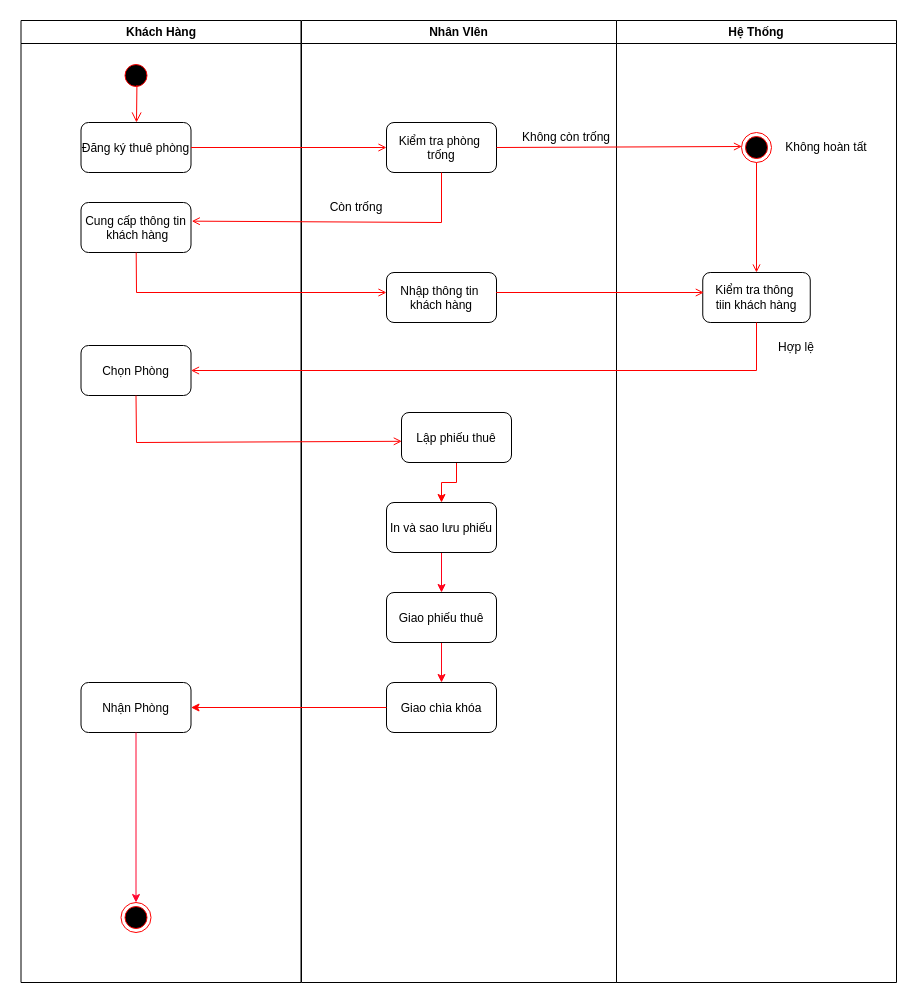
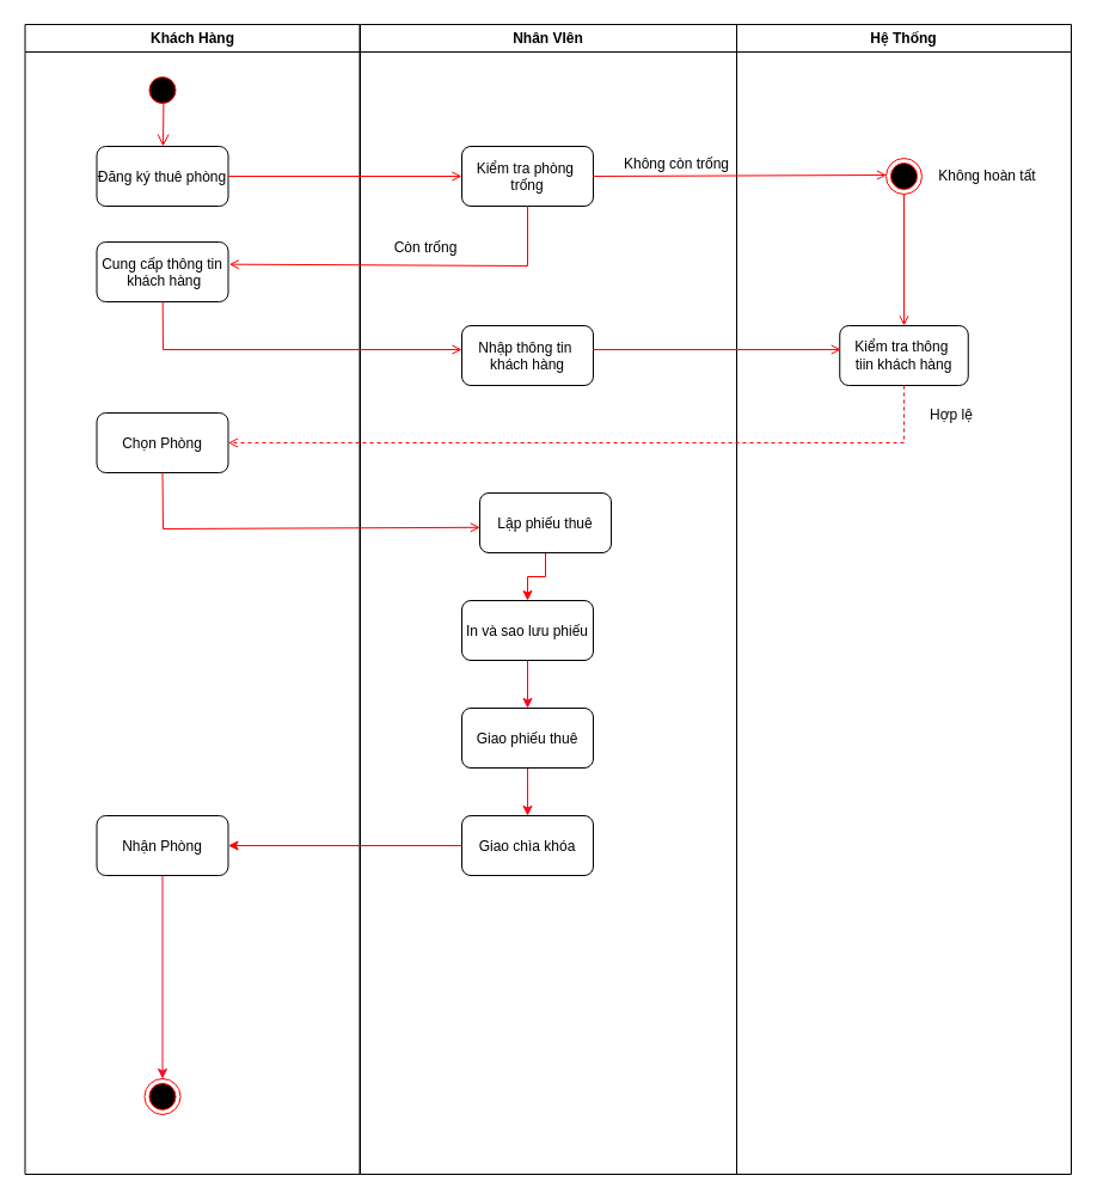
  <mxCell id="0" />
  <mxCell id="1" parent="0" />
  <mxCell id="2" value="Khách Hàng" style="swimlane;whiteSpace=wrap" parent="1" vertex="1"><mxGeometry x="20.5" y="20" width="280" height="962" as="geometry" /></mxCell>
  <mxCell id="3" value="" style="ellipse;shape=startState;fillColor=#000000;strokeColor=#ff0000;" parent="2" vertex="1"><mxGeometry x="100" y="40" width="30" height="30" as="geometry" /></mxCell>
  <mxCell id="4" value="" style="edgeStyle=elbowEdgeStyle;elbow=horizontal;verticalAlign=bottom;endArrow=open;endSize=8;strokeColor=#FF0000;endFill=1;rounded=0;exitX=0.531;exitY=0.819;exitDx=0;exitDy=0;exitPerimeter=0;" parent="2" source="3" target="5" edge="1"><mxGeometry x="100" y="40" as="geometry"><mxPoint x="115" y="110" as="targetPoint" /></mxGeometry></mxCell>
  <mxCell id="5" value="Đăng ký thuê phòng" style="rounded=1;fontFamily=Helvetica;" parent="2" vertex="1"><mxGeometry x="60" y="102" width="110" height="50" as="geometry" /></mxCell>
  <mxCell id="6" value="Cung cấp thông tin&#10; khách hàng" style="glass=0;rounded=1;" parent="2" vertex="1"><mxGeometry x="60" y="182" width="110" height="50" as="geometry" /></mxCell>
  <mxCell id="7" value="Chọn Phòng" style="rounded=1;" parent="2" vertex="1"><mxGeometry x="60" y="325" width="110" height="50" as="geometry" /></mxCell>
  <mxCell id="8" value="" style="ellipse;shape=endState;fillColor=#000000;strokeColor=#ff0000" vertex="1" parent="2"><mxGeometry x="100" y="882" width="30" height="30" as="geometry" /></mxCell>
  <mxCell id="9" value="Nhận Phòng" style="rounded=1;" vertex="1" parent="2"><mxGeometry x="60" y="662" width="110" height="50" as="geometry" /></mxCell>
  <mxCell id="10" value="" style="endArrow=classic;html=1;rounded=0;entryX=0.5;entryY=0;entryDx=0;entryDy=0;exitX=0.5;exitY=1;exitDx=0;exitDy=0;strokeColor=#FF052F;" edge="1" parent="2" source="9" target="8"><mxGeometry width="50" height="50" relative="1" as="geometry"><mxPoint x="185.5" y="492" as="sourcePoint" /><mxPoint x="235.5" y="442" as="targetPoint" /></mxGeometry></mxCell>
  <mxCell id="11" value="Nhân VIên" style="swimlane;whiteSpace=wrap" parent="1" vertex="1"><mxGeometry x="301" y="20" width="315" height="962" as="geometry" /></mxCell>
  <mxCell id="12" value="Kiểm tra phòng &#10;trống" style="rounded=1;" parent="11" vertex="1"><mxGeometry x="85" y="102" width="110" height="50" as="geometry" /></mxCell>
  <mxCell id="13" value="Nhập thông tin &#10;khách hàng" style="rounded=1;" parent="11" vertex="1"><mxGeometry x="85" y="252" width="110" height="50" as="geometry" /></mxCell>
  <mxCell id="14" value="" style="edgeStyle=orthogonalEdgeStyle;rounded=0;orthogonalLoop=1;jettySize=auto;html=1;labelBackgroundColor=#FF031C;fontColor=#ff0000;strokeColor=#ff0000;" edge="1" parent="11" source="15" target="17"><mxGeometry relative="1" as="geometry" /></mxCell>
  <mxCell id="15" value="Lập phiếu thuê" style="rounded=1;" parent="11" vertex="1"><mxGeometry x="100" y="392" width="110" height="50" as="geometry" /></mxCell>
  <mxCell id="16" value="" style="edgeStyle=orthogonalEdgeStyle;rounded=0;orthogonalLoop=1;jettySize=auto;html=1;strokeColor=#FF0019;" edge="1" parent="11" source="17" target="21"><mxGeometry relative="1" as="geometry" /></mxCell>
  <mxCell id="17" value="In và sao lưu phiếu" style="rounded=1;" parent="11" vertex="1"><mxGeometry x="85" y="482" width="110" height="50" as="geometry" /></mxCell>
  <mxCell id="18" value="Không còn trống" style="text;html=1;align=center;verticalAlign=middle;whiteSpace=wrap;rounded=0;" vertex="1" parent="11"><mxGeometry x="215" y="102" width="100" height="30" as="geometry" /></mxCell>
  <mxCell id="19" value="Còn trống" style="text;html=1;align=center;verticalAlign=middle;whiteSpace=wrap;rounded=0;" vertex="1" parent="11"><mxGeometry x="5" y="172" width="100" height="30" as="geometry" /></mxCell>
  <mxCell id="20" value="" style="edgeStyle=orthogonalEdgeStyle;rounded=0;orthogonalLoop=1;jettySize=auto;html=1;strokeColor=#FF0516;" edge="1" parent="11" source="21" target="22"><mxGeometry relative="1" as="geometry" /></mxCell>
  <mxCell id="21" value="Giao phiếu thuê" style="rounded=1;" vertex="1" parent="11"><mxGeometry x="85" y="572" width="110" height="50" as="geometry" /></mxCell>
  <mxCell id="22" value="Giao chìa khóa" style="rounded=1;" vertex="1" parent="11"><mxGeometry x="85" y="662" width="110" height="50" as="geometry" /></mxCell>
  <mxCell id="23" value="Hệ Thống" style="swimlane;whiteSpace=wrap;fontColor=#000000;" parent="1" vertex="1"><mxGeometry x="616" y="20" width="280" height="962" as="geometry" /></mxCell>
  <mxCell id="24" value="" style="ellipse;shape=endState;fillColor=#000000;strokeColor=#ff0000" vertex="1" parent="23"><mxGeometry x="125" y="112" width="30" height="30" as="geometry" /></mxCell>
  <mxCell id="25" value="Kiểm tra thông&amp;nbsp;&lt;div&gt;tiin khách hàng&lt;/div&gt;" style="rounded=1;whiteSpace=wrap;html=1;" vertex="1" parent="23"><mxGeometry x="86.25" y="252" width="107.5" height="50" as="geometry" /></mxCell>
  <mxCell id="26" value="" style="endArrow=open;strokeColor=#FF0000;endFill=1;rounded=0;exitX=1;exitY=0.5;exitDx=0;exitDy=0;" edge="1" parent="23" source="12"><mxGeometry relative="1" as="geometry"><mxPoint x="-94.5" y="126" as="sourcePoint" /><mxPoint x="125.5" y="126" as="targetPoint" /></mxGeometry></mxCell>
  <mxCell id="27" value="Không hoàn tất" style="text;html=1;align=center;verticalAlign=middle;whiteSpace=wrap;rounded=0;" vertex="1" parent="23"><mxGeometry x="160" y="112" width="100" height="30" as="geometry" /></mxCell>
  <mxCell id="28" value="" style="endArrow=open;strokeColor=#FF0000;endFill=1;rounded=0;exitX=0.5;exitY=1;exitDx=0;exitDy=0;entryX=0.5;entryY=0;entryDx=0;entryDy=0;" edge="1" parent="23" source="24" target="25"><mxGeometry relative="1" as="geometry"><mxPoint x="20" y="182" as="sourcePoint" /><mxPoint x="-27" y="312" as="targetPoint" /></mxGeometry></mxCell>
  <mxCell id="29" value="Hợp lệ" style="text;html=1;align=center;verticalAlign=middle;whiteSpace=wrap;rounded=0;" vertex="1" parent="23"><mxGeometry x="150" y="312" width="60" height="30" as="geometry" /></mxCell>
  <mxCell id="30" value="" style="endArrow=open;strokeColor=#FF0000;endFill=1;rounded=0;exitX=0.5;exitY=1;exitDx=0;exitDy=0;entryX=0.003;entryY=0.576;entryDx=0;entryDy=0;entryPerimeter=0;" parent="1" source="7" target="15" edge="1"><mxGeometry relative="1" as="geometry"><mxPoint x="136" y="402" as="sourcePoint" /><Array as="points"><mxPoint x="136" y="442" /></Array></mxGeometry></mxCell>
  <mxCell id="31" value="" style="endArrow=open;strokeColor=#FF0000;endFill=1;rounded=0;exitX=1;exitY=0.5;exitDx=0;exitDy=0;entryX=0;entryY=0.5;entryDx=0;entryDy=0;" parent="1" source="5" target="12" edge="1"><mxGeometry relative="1" as="geometry" /></mxCell>
  <mxCell id="32" value="" style="endArrow=open;strokeColor=#FF0000;endFill=1;rounded=0;" parent="1" source="6" edge="1"><mxGeometry relative="1" as="geometry"><mxPoint x="386" y="292" as="targetPoint" /><Array as="points"><mxPoint x="136" y="292" /></Array></mxGeometry></mxCell>
  <mxCell id="33" value="" style="endArrow=open;strokeColor=#FF0000;endFill=1;rounded=0;entryX=1.007;entryY=0.373;entryDx=0;entryDy=0;entryPerimeter=0;exitX=0.5;exitY=1;exitDx=0;exitDy=0;" parent="1" source="12" target="6" edge="1"><mxGeometry relative="1" as="geometry"><mxPoint x="441" y="182" as="sourcePoint" /><mxPoint x="186" y="227" as="targetPoint" /><Array as="points"><mxPoint x="441" y="222" /></Array></mxGeometry></mxCell>
  <mxCell id="34" value="" style="endArrow=open;strokeColor=#FF0000;endFill=1;rounded=0;entryX=0.01;entryY=0.4;entryDx=0;entryDy=0;exitX=0.997;exitY=0.4;exitDx=0;exitDy=0;entryPerimeter=0;exitPerimeter=0;" edge="1" parent="1" source="13" target="25"><mxGeometry relative="1" as="geometry"><mxPoint x="506" y="292" as="sourcePoint" /><mxPoint x="696" y="302" as="targetPoint" /></mxGeometry></mxCell>
- <mxCell id="35" value="" style="endArrow=open;strokeColor=#FF0000;endFill=1;rounded=0;exitX=0.5;exitY=1;exitDx=0;exitDy=0;entryX=1;entryY=0.5;entryDx=0;entryDy=0;" parent="1" source="25" target="7" edge="1"><mxGeometry relative="1" as="geometry"><Array as="points"><mxPoint x="756" y="370" /></Array></mxGeometry></mxCell>
+ <mxCell id="35" value="" style="endArrow=open;strokeColor=#FF0000;endFill=1;rounded=0;exitX=0.5;exitY=1;exitDx=0;exitDy=0;entryX=1;entryY=0.5;entryDx=0;entryDy=0;dashed=1;" parent="1" source="25" target="7" edge="1"><mxGeometry relative="1" as="geometry"><Array as="points"><mxPoint x="756" y="370" /></Array></mxGeometry></mxCell>
  <mxCell id="36" value="" style="endArrow=classic;html=1;rounded=0;strokeColor=#ff0000;entryX=1;entryY=0.5;entryDx=0;entryDy=0;exitX=0;exitY=0.5;exitDx=0;exitDy=0;" edge="1" parent="1" source="22" target="9"><mxGeometry width="50" height="50" relative="1" as="geometry"><mxPoint x="236" y="742" as="sourcePoint" /><mxPoint x="386" y="706.47" as="targetPoint" /></mxGeometry></mxCell>
